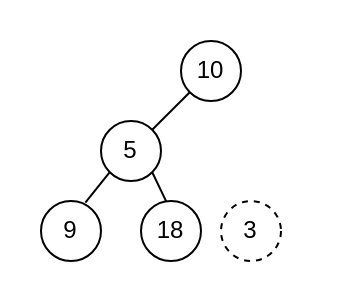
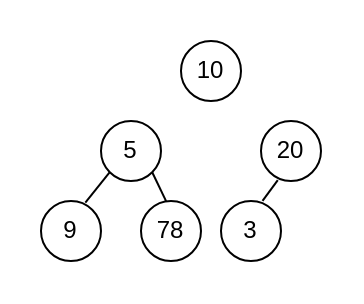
  <mxCell id="0" />
  <mxCell id="1" parent="0" />
- <mxCell id="2" value="3" style="ellipse;whiteSpace=wrap;html=1;aspect=fixed;dashed=1;" vertex="1" parent="1"><mxGeometry x="110" y="100" width="30" height="30" as="geometry" /></mxCell>
- <mxCell id="5" style="edgeStyle=none;html=1;exitX=0;exitY=1;exitDx=0;exitDy=0;entryX=1;entryY=0;entryDx=0;entryDy=0;endArrow=none;endFill=0;" edge="1" parent="1" source="6" target="9"><mxGeometry relative="1" as="geometry" /></mxCell>
+ <mxCell id="2" value="3" style="ellipse;whiteSpace=wrap;html=1;aspect=fixed;" vertex="1" parent="1"><mxGeometry x="110" y="100" width="30" height="30" as="geometry" /></mxCell>
+ <mxCell id="3" style="edgeStyle=none;html=1;exitX=0.28;exitY=0.987;exitDx=0;exitDy=0;entryX=0.692;entryY=-0.003;entryDx=0;entryDy=0;entryPerimeter=0;endArrow=none;endFill=0;exitPerimeter=0;" edge="1" parent="1" source="4" target="2"><mxGeometry relative="1" as="geometry" /></mxCell>
+ <mxCell id="4" value="20" style="ellipse;whiteSpace=wrap;html=1;aspect=fixed;" vertex="1" parent="1"><mxGeometry x="130" y="60" width="30" height="30" as="geometry" /></mxCell>
  <mxCell id="6" value="10" style="ellipse;whiteSpace=wrap;html=1;aspect=fixed;" vertex="1" parent="1"><mxGeometry x="90" y="20" width="30" height="30" as="geometry" /></mxCell>
  <mxCell id="7" style="edgeStyle=none;html=1;exitX=0;exitY=1;exitDx=0;exitDy=0;entryX=0.739;entryY=0.027;entryDx=0;entryDy=0;entryPerimeter=0;endArrow=none;endFill=0;" edge="1" parent="1" source="9" target="11"><mxGeometry relative="1" as="geometry" /></mxCell>
  <mxCell id="8" style="edgeStyle=none;html=1;exitX=1;exitY=1;exitDx=0;exitDy=0;entryX=0.418;entryY=0.003;entryDx=0;entryDy=0;entryPerimeter=0;endArrow=none;endFill=0;" edge="1" parent="1" source="9" target="10"><mxGeometry relative="1" as="geometry" /></mxCell>
  <mxCell id="9" value="5" style="ellipse;whiteSpace=wrap;html=1;aspect=fixed;" vertex="1" parent="1"><mxGeometry x="50" y="60" width="30" height="30" as="geometry" /></mxCell>
- <mxCell id="10" value="18" style="ellipse;whiteSpace=wrap;html=1;aspect=fixed;" vertex="1" parent="1"><mxGeometry x="70" y="100" width="30" height="30" as="geometry" /></mxCell>
+ <mxCell id="10" value="78" style="ellipse;whiteSpace=wrap;html=1;aspect=fixed;" vertex="1" parent="1"><mxGeometry x="70" y="100" width="30" height="30" as="geometry" /></mxCell>
  <mxCell id="11" value="9" style="ellipse;whiteSpace=wrap;html=1;aspect=fixed;" vertex="1" parent="1"><mxGeometry x="20" y="100" width="30" height="30" as="geometry" /></mxCell>
